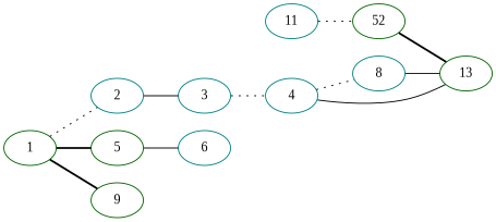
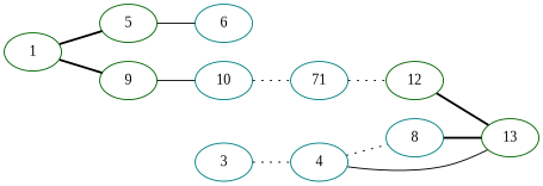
  graph {
    fontname="Liberation Serif"
    rankdir=LR
    node [color=teal fontname="Liberation Serif"]
    edge [fontname="Liberation Serif" style=dotted]
-   2
    1 [color=darkgreen]
    5 [color=darkgreen]
    9 [color=darkgreen]
    3
    6
+   10
    4
-   11
+   11 [label=71]
    8
    13 [color=darkgreen]
-   12 [color=darkgreen label=52]
-   2 -- 3 [style=solid]
-   1 -- 2
+   12 [color=darkgreen]
    1 -- 5 [style=bold]
    1 -- 9 [style=bold]
    5 -- 6 [style=solid]
+   9 -- 10 [style=solid]
    3 -- 4
+   10 -- 11
    4 -- 8
    4 -- 13 [style=solid]
    11 -- 12
-   8 -- 13 [style=solid]
+   8 -- 13 [style=bold]
    12 -- 13 [style=bold]
  }
